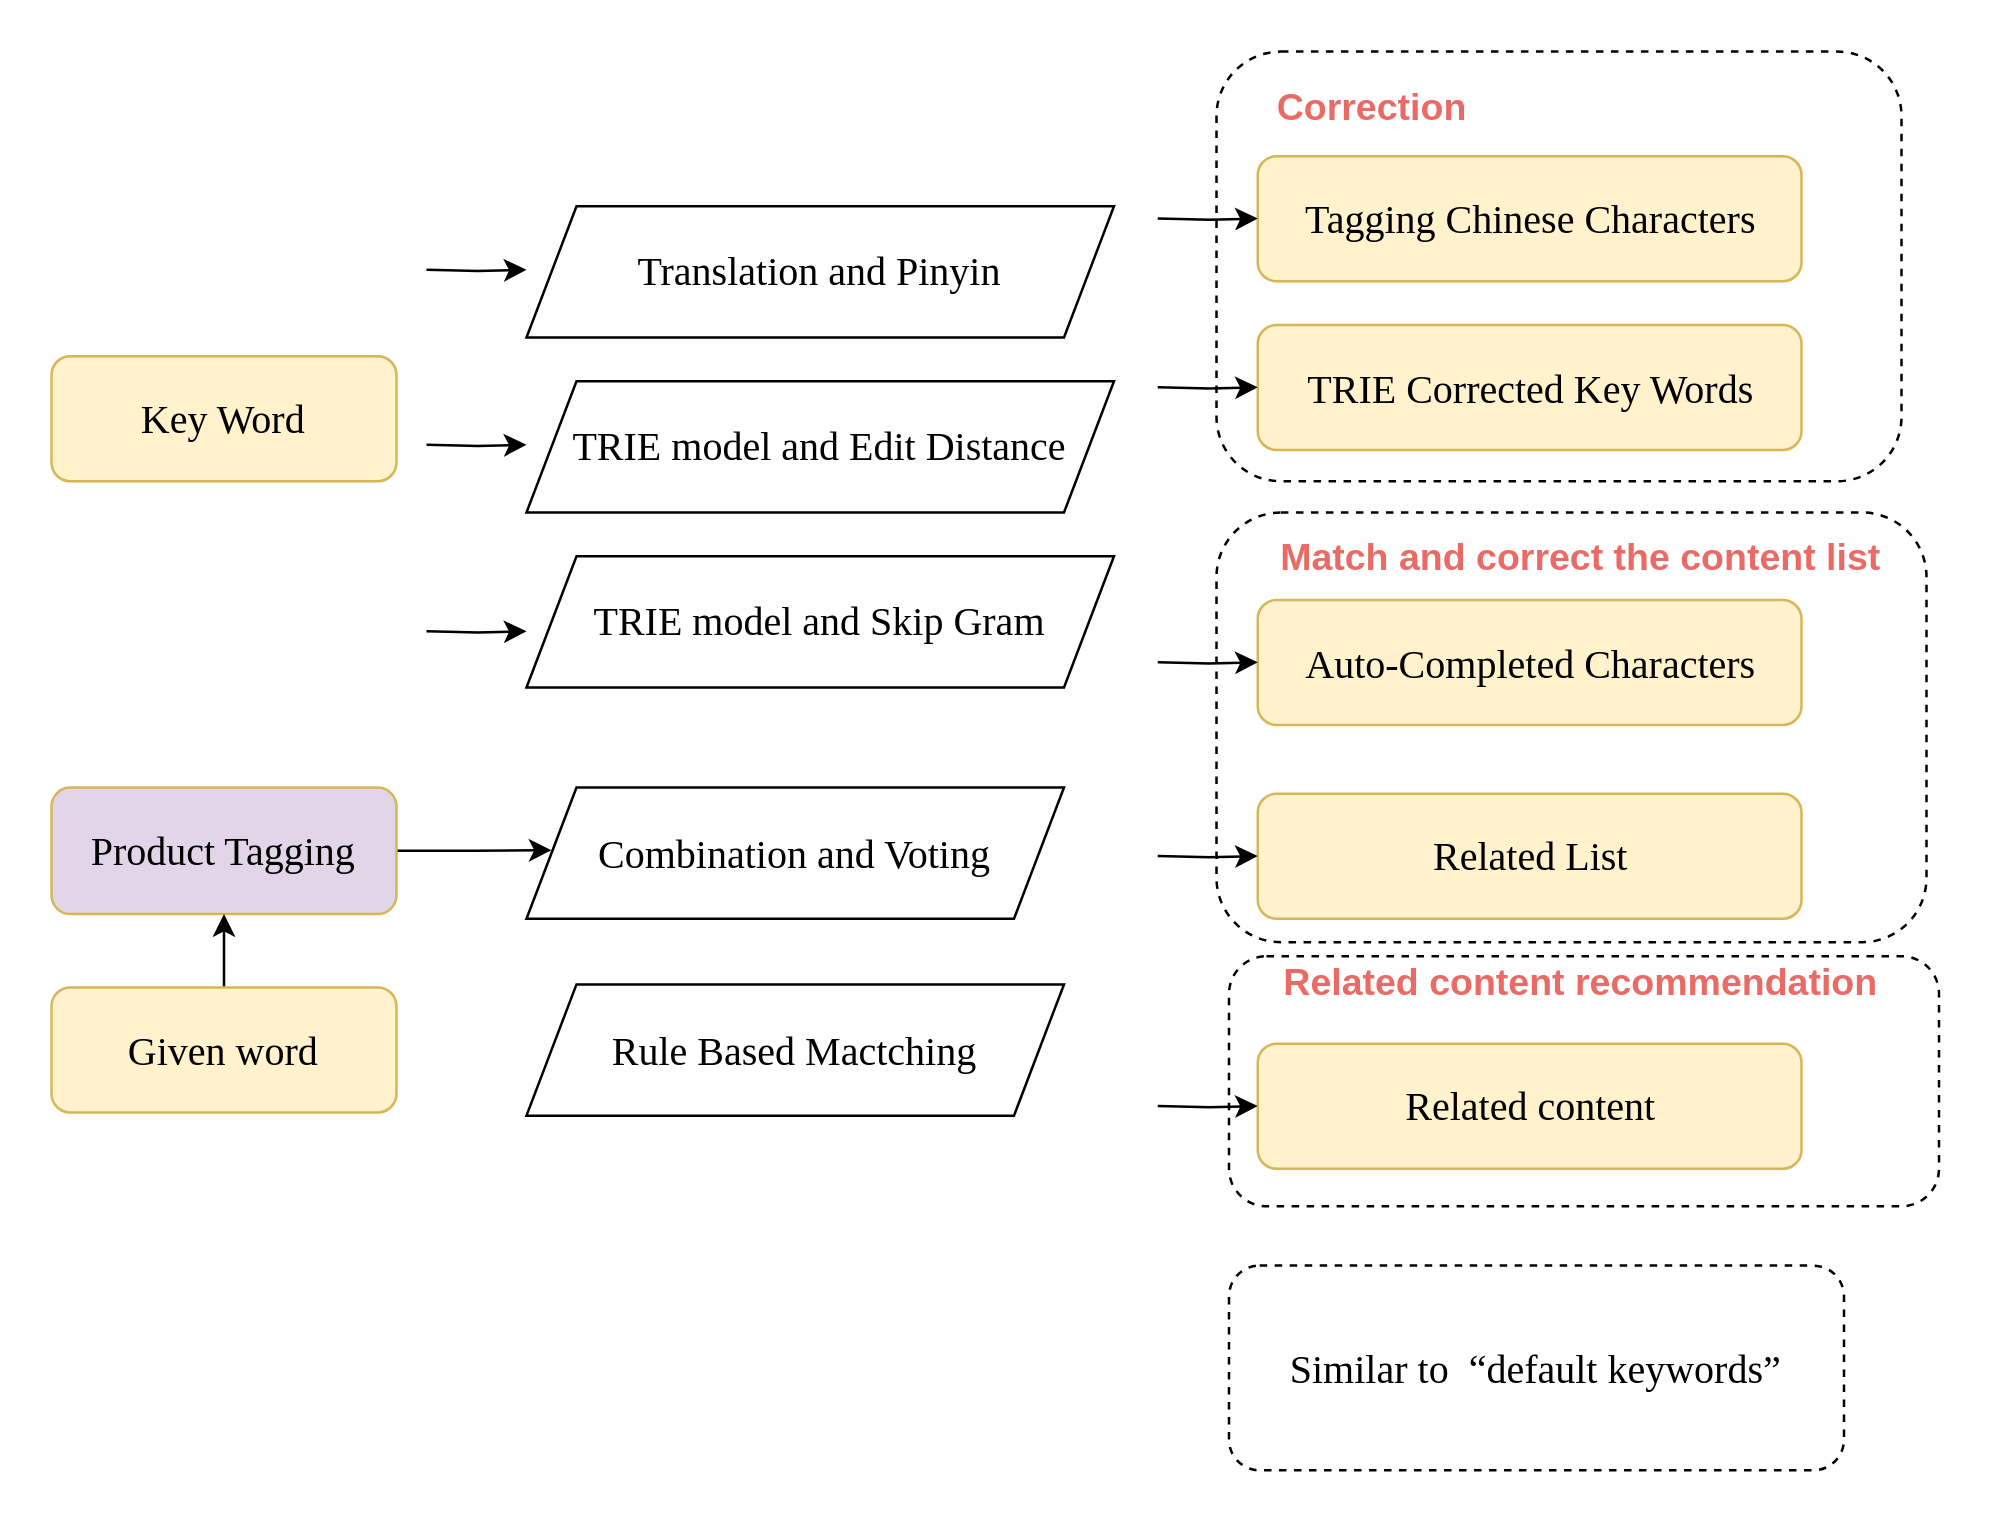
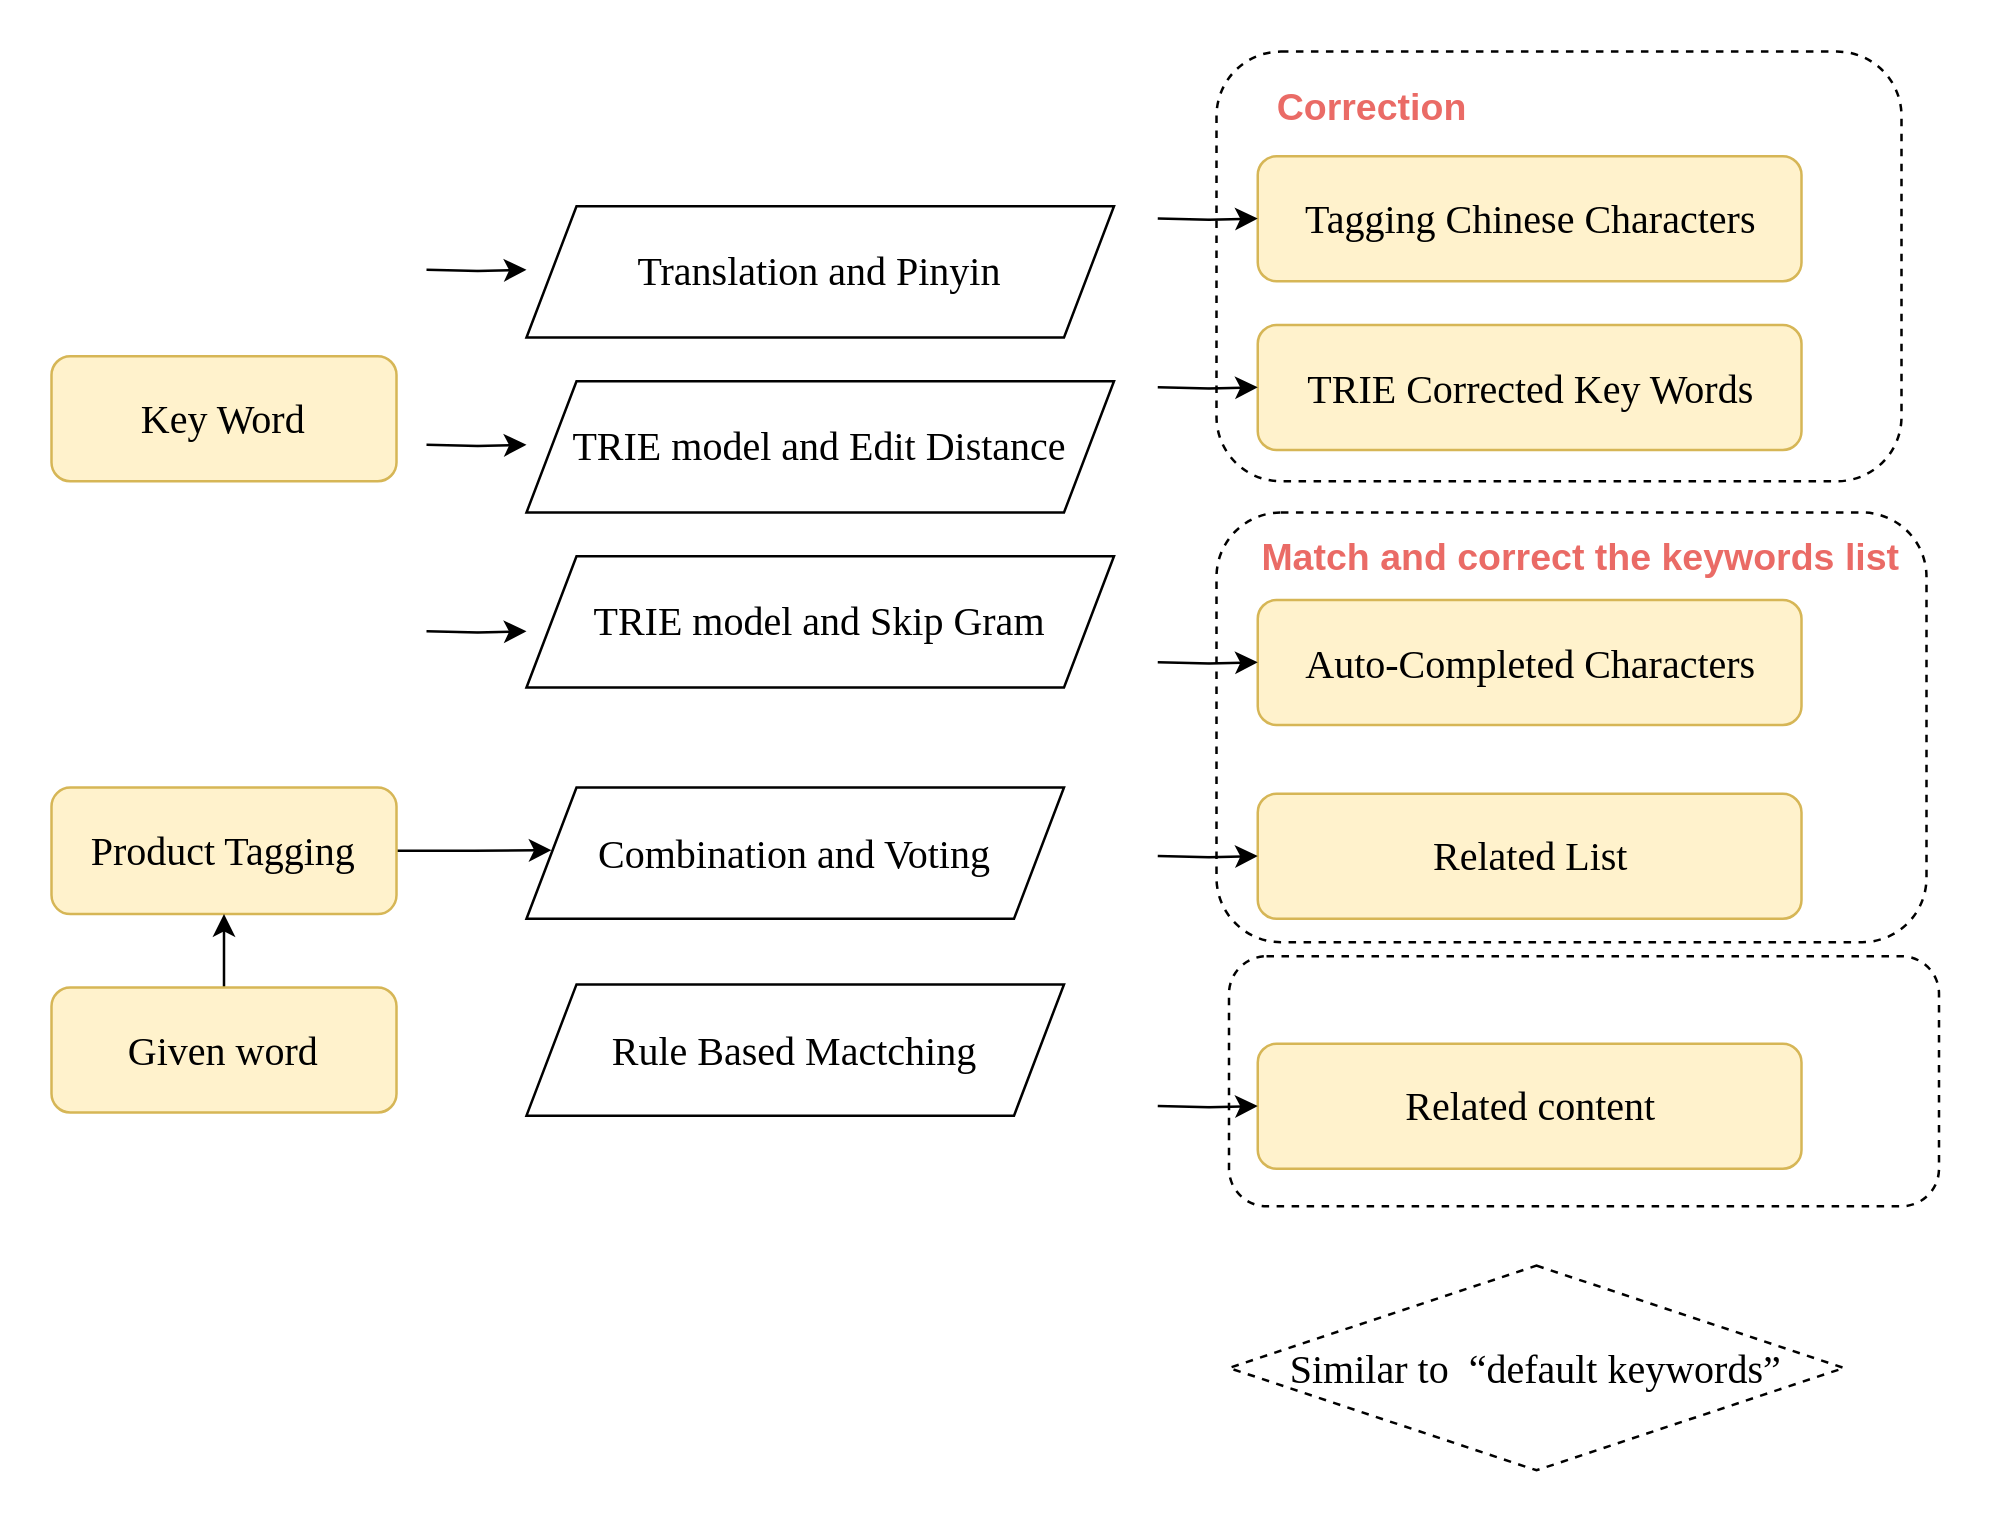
  <mxCell id="0" />
  <mxCell id="1" parent="0" />
  <mxCell id="2" value="&lt;p style=&quot;line-height: normal ; margin-top: 0pt ; margin-bottom: 0pt ; margin-left: 0in ; text-align: left ; direction: ltr ; unicode-bidi: embed ; word-break: normal&quot;&gt;&lt;span style=&quot;font-size: 12pt ; font-family: &amp;#34;calibri&amp;#34;&quot;&gt;Key Word&lt;/span&gt;&lt;/p&gt;" style="rounded=1;whiteSpace=wrap;html=1;fontSize=12;glass=0;strokeWidth=1;shadow=0;fillColor=#fff2cc;strokeColor=#d6b656;" vertex="1" parent="1"><mxGeometry x="20" y="142" width="138" height="50" as="geometry" /></mxCell>
  <mxCell id="3" value="&lt;p style=&quot;margin-top: 0pt ; margin-bottom: 0pt ; margin-left: 0in ; text-align: left ; direction: ltr ; unicode-bidi: embed ; word-break: normal&quot;&gt;&lt;font face=&quot;calibri&quot;&gt;&lt;span style=&quot;font-size: 16px&quot;&gt;Tagging Chinese Characters&lt;/span&gt;&lt;/font&gt;&lt;/p&gt;" style="rounded=1;whiteSpace=wrap;html=1;fontSize=12;glass=0;strokeWidth=1;shadow=0;fillColor=#fff2cc;strokeColor=#d6b656;" vertex="1" parent="1"><mxGeometry x="502.5" y="62" width="217.5" height="50" as="geometry" /></mxCell>
  <mxCell id="4" value="&lt;span style=&quot;font-size: 12pt ; font-family: &amp;#34;calibri&amp;#34;&quot;&gt;Combination and Voting&lt;/span&gt;" style="shape=parallelogram;perimeter=parallelogramPerimeter;whiteSpace=wrap;html=1;fixedSize=1;fontColor=#000000;" vertex="1" parent="1"><mxGeometry x="210" y="314.5" width="215" height="52.5" as="geometry" /></mxCell>
  <mxCell id="5" value="&lt;span style=&quot;font-family: &amp;#34;calibri&amp;#34; ; font-size: 16px&quot;&gt;TRIE model and Skip Gram&lt;/span&gt;" style="shape=parallelogram;perimeter=parallelogramPerimeter;whiteSpace=wrap;html=1;fixedSize=1;fontColor=#000000;" vertex="1" parent="1"><mxGeometry x="210" y="222" width="235" height="52.5" as="geometry" /></mxCell>
  <mxCell id="6" value="&lt;span style=&quot;font-family: &amp;#34;calibri&amp;#34; ; font-size: 16px&quot;&gt;TRIE model and Edit Distance&lt;/span&gt;" style="shape=parallelogram;perimeter=parallelogramPerimeter;whiteSpace=wrap;html=1;fixedSize=1;fontColor=#000000;" vertex="1" parent="1"><mxGeometry x="210" y="152" width="235" height="52.5" as="geometry" /></mxCell>
  <mxCell id="7" value="&lt;font face=&quot;calibri&quot;&gt;&lt;span style=&quot;font-size: 16px&quot;&gt;Translation and Pinyin&lt;/span&gt;&lt;/font&gt;" style="shape=parallelogram;perimeter=parallelogramPerimeter;whiteSpace=wrap;html=1;fixedSize=1;fontColor=#000000;" vertex="1" parent="1"><mxGeometry x="210" y="82" width="235" height="52.5" as="geometry" /></mxCell>
  <mxCell id="8" style="edgeStyle=orthogonalEdgeStyle;rounded=0;orthogonalLoop=1;jettySize=auto;html=1;fontColor=#000000;" edge="1" parent="1"><mxGeometry relative="1" as="geometry"><mxPoint x="502.5" y="86.9" as="targetPoint" /><mxPoint x="462.5" y="86.9" as="sourcePoint" /></mxGeometry></mxCell>
  <mxCell id="9" value="" style="rounded=1;whiteSpace=wrap;html=1;fillColor=none;dashed=1;" vertex="1" parent="1"><mxGeometry x="486" y="20.13" width="274" height="171.87" as="geometry" /></mxCell>
  <mxCell id="10" value="Correction" style="text;html=1;strokeColor=none;fillColor=none;align=center;verticalAlign=middle;whiteSpace=wrap;rounded=0;fontStyle=1;fontColor=#EA6B66;fontSize=15;" vertex="1" parent="1"><mxGeometry x="468.5" y="32" width="159" height="20" as="geometry" /></mxCell>
- <mxCell id="11" value="&lt;span style=&quot;font-family: &amp;#34;calibri&amp;#34; ; font-size: 12pt ; text-align: left&quot;&gt;Similar to&lt;/span&gt;&lt;span style=&quot;font-family: &amp;#34;calibri&amp;#34; ; font-size: 12pt ; text-align: left&quot;&gt;&amp;nbsp; &lt;/span&gt;&lt;span style=&quot;font-family: &amp;#34;calibri&amp;#34; ; font-size: 12pt ; text-align: left&quot;&gt;“default keywords”&lt;/span&gt;" style="rounded=1;whiteSpace=wrap;html=1;fillColor=none;verticalAlign=middle;dashed=1;" vertex="1" parent="1"><mxGeometry x="491" y="505.74" width="246" height="81.88" as="geometry" /></mxCell>
- <mxCell id="12" value="Match and correct the content list" style="text;html=1;strokeColor=none;fillColor=none;align=center;verticalAlign=middle;whiteSpace=wrap;rounded=0;fontStyle=1;fontColor=#EA6B66;fontSize=15;" vertex="1" parent="1"><mxGeometry x="502.5" y="212" width="257.5" height="20" as="geometry" /></mxCell>
+ <mxCell id="11" value="&lt;span style=&quot;font-family: &amp;#34;calibri&amp;#34; ; font-size: 12pt ; text-align: left&quot;&gt;Similar to&lt;/span&gt;&lt;span style=&quot;font-family: &amp;#34;calibri&amp;#34; ; font-size: 12pt ; text-align: left&quot;&gt;&amp;nbsp; &lt;/span&gt;&lt;span style=&quot;font-family: &amp;#34;calibri&amp;#34; ; font-size: 12pt ; text-align: left&quot;&gt;“default keywords”&lt;/span&gt;" style="rhombus;whiteSpace=wrap;html=1;fillColor=none;verticalAlign=middle;dashed=1;" vertex="1" parent="1"><mxGeometry x="491" y="505.74" width="246" height="81.88" as="geometry" /></mxCell>
+ <mxCell id="12" value="Match and correct the keywords list" style="text;html=1;strokeColor=none;fillColor=none;align=center;verticalAlign=middle;whiteSpace=wrap;rounded=0;fontStyle=1;fontColor=#EA6B66;fontSize=15;" vertex="1" parent="1"><mxGeometry x="502.5" y="212" width="257.5" height="20" as="geometry" /></mxCell>
  <mxCell id="13" style="edgeStyle=orthogonalEdgeStyle;rounded=0;orthogonalLoop=1;jettySize=auto;html=1;fontColor=#000000;" edge="1" parent="1" source="14"><mxGeometry relative="1" as="geometry"><mxPoint x="220" y="339.57" as="targetPoint" /></mxGeometry></mxCell>
- <mxCell id="14" value="&lt;p style=&quot;line-height: normal ; margin-top: 0pt ; margin-bottom: 0pt ; margin-left: 0in ; text-align: left ; direction: ltr ; unicode-bidi: embed ; word-break: normal&quot;&gt;&lt;span style=&quot;font-size: 12pt ; font-family: &amp;#34;calibri&amp;#34;&quot;&gt;Product Tagging&lt;/span&gt;&lt;/p&gt;" style="rounded=1;whiteSpace=wrap;html=1;fontSize=12;glass=0;strokeWidth=1;shadow=0;fillColor=#e1d5e7;strokeColor=#d6b656;" vertex="1" parent="1"><mxGeometry x="20" y="314.5" width="138" height="50.63" as="geometry" /></mxCell>
+ <mxCell id="14" value="&lt;p style=&quot;line-height: normal ; margin-top: 0pt ; margin-bottom: 0pt ; margin-left: 0in ; text-align: left ; direction: ltr ; unicode-bidi: embed ; word-break: normal&quot;&gt;&lt;span style=&quot;font-size: 12pt ; font-family: &amp;#34;calibri&amp;#34;&quot;&gt;Product Tagging&lt;/span&gt;&lt;/p&gt;" style="rounded=1;whiteSpace=wrap;html=1;fontSize=12;glass=0;strokeWidth=1;shadow=0;fillColor=#fff2cc;strokeColor=#d6b656;" vertex="1" parent="1"><mxGeometry x="20" y="314.5" width="138" height="50.63" as="geometry" /></mxCell>
  <mxCell id="15" value="" style="edgeStyle=orthogonalEdgeStyle;rounded=0;orthogonalLoop=1;jettySize=auto;html=1;" edge="1" parent="1" source="16" target="14"><mxGeometry relative="1" as="geometry" /></mxCell>
  <mxCell id="16" value="&lt;p style=&quot;line-height: normal ; margin-top: 0pt ; margin-bottom: 0pt ; margin-left: 0in ; text-align: left ; direction: ltr ; unicode-bidi: embed ; word-break: normal&quot;&gt;&lt;span style=&quot;font-size: 12pt ; font-family: &amp;#34;calibri&amp;#34;&quot;&gt;Given word&lt;/span&gt;&lt;/p&gt;" style="rounded=1;whiteSpace=wrap;html=1;fontSize=12;glass=0;strokeWidth=1;shadow=0;fillColor=#fff2cc;strokeColor=#d6b656;" vertex="1" parent="1"><mxGeometry x="20" y="394.5" width="138" height="50" as="geometry" /></mxCell>
  <mxCell id="17" value="&lt;span style=&quot;font-size: 12pt ; font-family: &amp;#34;calibri&amp;#34;&quot;&gt;Rule Based Mactching&lt;/span&gt;" style="shape=parallelogram;perimeter=parallelogramPerimeter;whiteSpace=wrap;html=1;fixedSize=1;fontColor=#000000;" vertex="1" parent="1"><mxGeometry x="210" y="393.25" width="215" height="52.5" as="geometry" /></mxCell>
  <mxCell id="18" value="&lt;p style=&quot;margin-top: 0pt ; margin-bottom: 0pt ; margin-left: 0in ; text-align: left ; direction: ltr ; unicode-bidi: embed ; word-break: normal&quot;&gt;&lt;font face=&quot;calibri&quot;&gt;&lt;span style=&quot;font-size: 16px&quot;&gt;TRIE Corrected Key Words&lt;/span&gt;&lt;/font&gt;&lt;/p&gt;" style="rounded=1;whiteSpace=wrap;html=1;fontSize=12;glass=0;strokeWidth=1;shadow=0;fillColor=#fff2cc;strokeColor=#d6b656;" vertex="1" parent="1"><mxGeometry x="502.5" y="129.5" width="217.5" height="50" as="geometry" /></mxCell>
  <mxCell id="19" style="edgeStyle=orthogonalEdgeStyle;rounded=0;orthogonalLoop=1;jettySize=auto;html=1;fontColor=#000000;" edge="1" parent="1"><mxGeometry relative="1" as="geometry"><mxPoint x="502.5" y="154.4" as="targetPoint" /><mxPoint x="462.5" y="154.4" as="sourcePoint" /></mxGeometry></mxCell>
  <mxCell id="20" value="&lt;p style=&quot;margin-top: 0pt ; margin-bottom: 0pt ; margin-left: 0in ; text-align: left ; direction: ltr ; unicode-bidi: embed ; word-break: normal&quot;&gt;&lt;font face=&quot;calibri&quot;&gt;&lt;span style=&quot;font-size: 16px&quot;&gt;Auto-Completed Characters&lt;/span&gt;&lt;/font&gt;&lt;/p&gt;" style="rounded=1;whiteSpace=wrap;html=1;fontSize=12;glass=0;strokeWidth=1;shadow=0;fillColor=#fff2cc;strokeColor=#d6b656;" vertex="1" parent="1"><mxGeometry x="502.5" y="239.5" width="217.5" height="50" as="geometry" /></mxCell>
  <mxCell id="21" style="edgeStyle=orthogonalEdgeStyle;rounded=0;orthogonalLoop=1;jettySize=auto;html=1;fontColor=#000000;" edge="1" parent="1"><mxGeometry relative="1" as="geometry"><mxPoint x="502.5" y="264.4" as="targetPoint" /><mxPoint x="462.5" y="264.4" as="sourcePoint" /></mxGeometry></mxCell>
  <mxCell id="22" value="&lt;p style=&quot;margin-top: 0pt ; margin-bottom: 0pt ; margin-left: 0in ; text-align: left ; direction: ltr ; unicode-bidi: embed ; word-break: normal&quot;&gt;&lt;font face=&quot;calibri&quot;&gt;&lt;span style=&quot;font-size: 16px&quot;&gt;Related List&lt;/span&gt;&lt;/font&gt;&lt;/p&gt;" style="rounded=1;whiteSpace=wrap;html=1;fontSize=12;glass=0;strokeWidth=1;shadow=0;fillColor=#fff2cc;strokeColor=#d6b656;" vertex="1" parent="1"><mxGeometry x="502.5" y="317" width="217.5" height="50" as="geometry" /></mxCell>
  <mxCell id="23" style="edgeStyle=orthogonalEdgeStyle;rounded=0;orthogonalLoop=1;jettySize=auto;html=1;fontColor=#000000;" edge="1" parent="1"><mxGeometry relative="1" as="geometry"><mxPoint x="502.5" y="341.9" as="targetPoint" /><mxPoint x="462.5" y="341.9" as="sourcePoint" /></mxGeometry></mxCell>
- <mxCell id="24" value="Related content recommendation" style="text;html=1;strokeColor=none;fillColor=none;align=center;verticalAlign=middle;whiteSpace=wrap;rounded=0;fontStyle=1;fontColor=#EA6B66;fontSize=15;" vertex="1" parent="1"><mxGeometry x="502.5" y="382" width="257.5" height="20" as="geometry" /></mxCell>
  <mxCell id="25" value="&lt;p style=&quot;margin-top: 0pt ; margin-bottom: 0pt ; margin-left: 0in ; text-align: left ; direction: ltr ; unicode-bidi: embed ; word-break: normal&quot;&gt;&lt;font face=&quot;calibri&quot;&gt;&lt;span style=&quot;font-size: 16px&quot;&gt;Related content&lt;/span&gt;&lt;/font&gt;&lt;/p&gt;" style="rounded=1;whiteSpace=wrap;html=1;fontSize=12;glass=0;strokeWidth=1;shadow=0;fillColor=#fff2cc;strokeColor=#d6b656;" vertex="1" parent="1"><mxGeometry x="502.5" y="417" width="217.5" height="50" as="geometry" /></mxCell>
  <mxCell id="26" style="edgeStyle=orthogonalEdgeStyle;rounded=0;orthogonalLoop=1;jettySize=auto;html=1;fontColor=#000000;" edge="1" parent="1"><mxGeometry relative="1" as="geometry"><mxPoint x="502.5" y="441.9" as="targetPoint" /><mxPoint x="462.5" y="441.9" as="sourcePoint" /></mxGeometry></mxCell>
  <mxCell id="27" style="edgeStyle=orthogonalEdgeStyle;rounded=0;orthogonalLoop=1;jettySize=auto;html=1;fontColor=#000000;" edge="1" parent="1"><mxGeometry relative="1" as="geometry"><mxPoint x="210" y="107.42" as="targetPoint" /><mxPoint x="170" y="107.42" as="sourcePoint" /></mxGeometry></mxCell>
  <mxCell id="28" style="edgeStyle=orthogonalEdgeStyle;rounded=0;orthogonalLoop=1;jettySize=auto;html=1;fontColor=#000000;" edge="1" parent="1"><mxGeometry relative="1" as="geometry"><mxPoint x="210" y="177.42" as="targetPoint" /><mxPoint x="170" y="177.42" as="sourcePoint" /></mxGeometry></mxCell>
  <mxCell id="29" style="edgeStyle=orthogonalEdgeStyle;rounded=0;orthogonalLoop=1;jettySize=auto;html=1;fontColor=#000000;" edge="1" parent="1"><mxGeometry relative="1" as="geometry"><mxPoint x="210" y="252" as="targetPoint" /><mxPoint x="170" y="252" as="sourcePoint" /></mxGeometry></mxCell>
  <mxCell id="30" value="" style="rounded=1;whiteSpace=wrap;html=1;fillColor=none;dashed=1;" vertex="1" parent="1"><mxGeometry x="486" y="204.5" width="284" height="171.87" as="geometry" /></mxCell>
  <mxCell id="31" value="" style="rounded=1;whiteSpace=wrap;html=1;fillColor=none;dashed=1;" vertex="1" parent="1"><mxGeometry x="491" y="382" width="284" height="100" as="geometry" /></mxCell>
